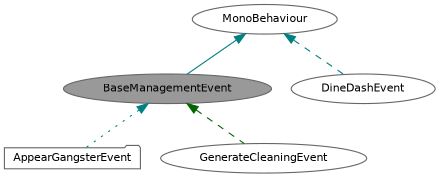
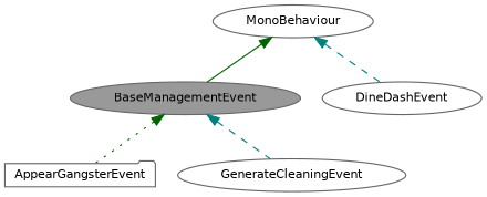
  digraph {
    node [color=gray40 fillcolor=white fontname=Helvetica fontsize=10 shape=ellipse style=filled]
    edge [color=darkgreen dir=back fontname=Helvetica fontsize=10 labelfontname=Helvetica labelfontsize=10 style=dashed]
    n1 [fillcolor=grey60 fontcolor=black height=0.2 label=BaseManagementEvent width=0.4]
    n2 [height=0.2 label=AppearGangsterEvent shape=folder width=0.4]
    n3 [height=0.2 label=GenerateCleaningEvent width=0.4]
    n4 [height=0.2 label=DineDashEvent width=0.4]
    n5 [height=0.2 label=MonoBehaviour width=0.4]
-   n1 -> n2 [color=teal style=dotted]
-   n1 -> n3
-   n5 -> n1 [color=teal style=solid]
+   n1 -> n2 [style=dotted]
+   n1 -> n3 [color=teal]
+   n5 -> n1 [style=solid]
    n5 -> n4 [color=teal]
  }
